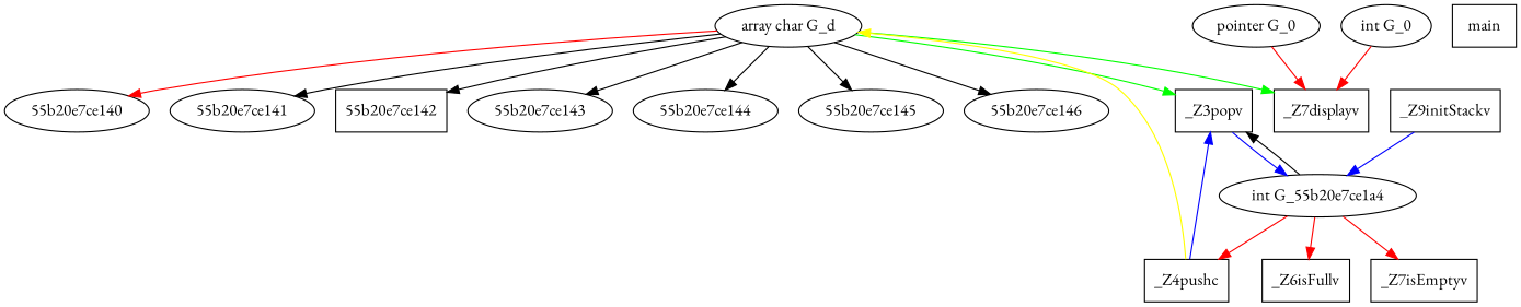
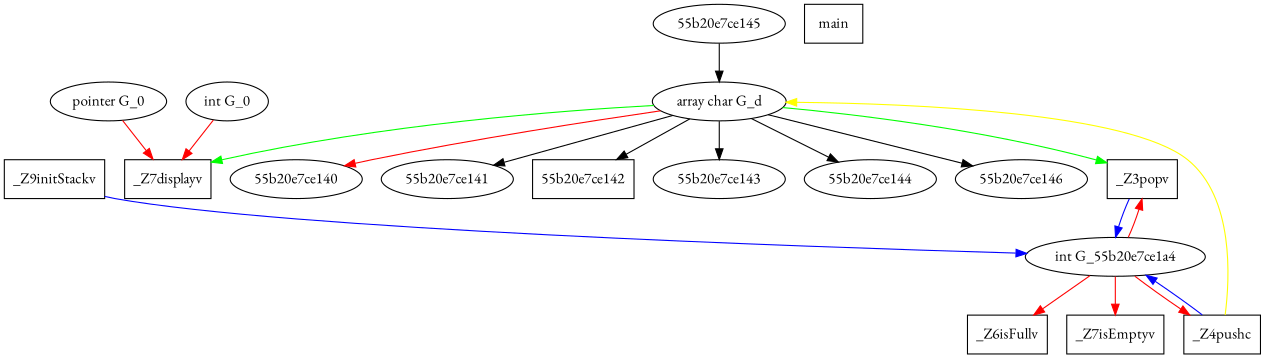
  digraph {
    fontname="EB Garamond"
    node [fontname="EB Garamond"]
    edge [color=red fontname="EB Garamond"]
    "array char G_d"
    "55b20e7ce140"
    "55b20e7ce141"
    "55b20e7ce142" [shape=box]
    "55b20e7ce143"
    "55b20e7ce144"
    "55b20e7ce145"
    "55b20e7ce146"
    n9 [label=_Z3popv shape=box]
    n10 [label=_Z7displayv shape=box]
    "int G_55b20e7ce1a4"
    n12 [label=_Z4pushc shape=box]
    n13 [label=_Z6isFullv shape=box]
    n14 [label=_Z7isEmptyv shape=box]
    "pointer G_0"
    "int G_0"
    n17 [label=_Z9initStackv shape=box]
    n18 [label=main shape=box]
    "array char G_d" -> "55b20e7ce140"
    "array char G_d" -> "55b20e7ce141" [color=""]
    "array char G_d" -> "55b20e7ce142" [color=""]
    "array char G_d" -> "55b20e7ce143" [color=""]
    "array char G_d" -> "55b20e7ce144" [color=""]
-   "array char G_d" -> "55b20e7ce145" [color=""]
+   "55b20e7ce145" -> "array char G_d" [color=""]
    "array char G_d" -> "55b20e7ce146" [color=""]
    "array char G_d" -> n9 [color=green]
    "array char G_d" -> n10 [color=green]
    n9 -> "int G_55b20e7ce1a4" [color=blue]
-   "int G_55b20e7ce1a4" -> n9 [color=black]
+   "int G_55b20e7ce1a4" -> n9
    "int G_55b20e7ce1a4" -> n12
    "int G_55b20e7ce1a4" -> n13
    "int G_55b20e7ce1a4" -> n14
    n12 -> "array char G_d" [color=yellow]
-   n12 -> n9 [color=blue]
+   n12 -> "int G_55b20e7ce1a4" [color=blue]
    "pointer G_0" -> n10
    "int G_0" -> n10
    n17 -> "int G_55b20e7ce1a4" [color=blue]
  }
